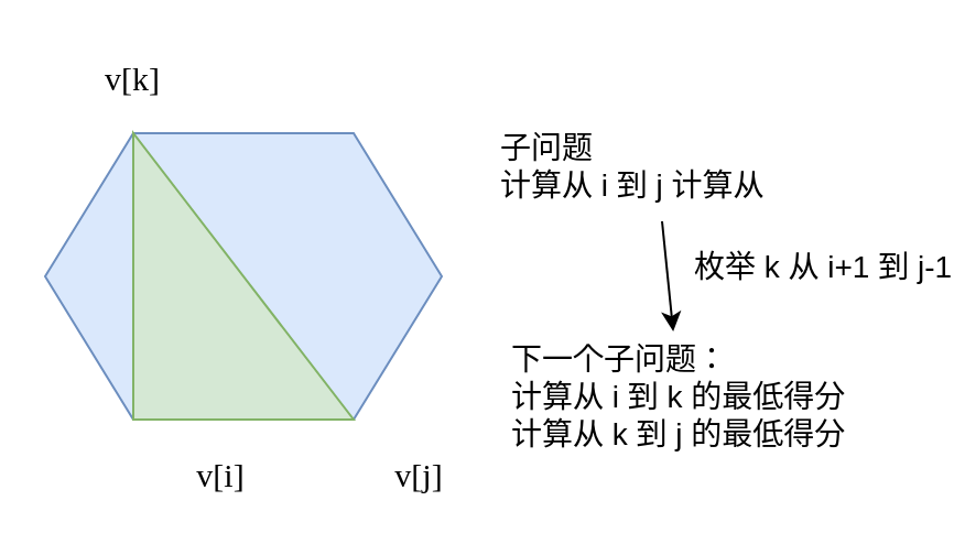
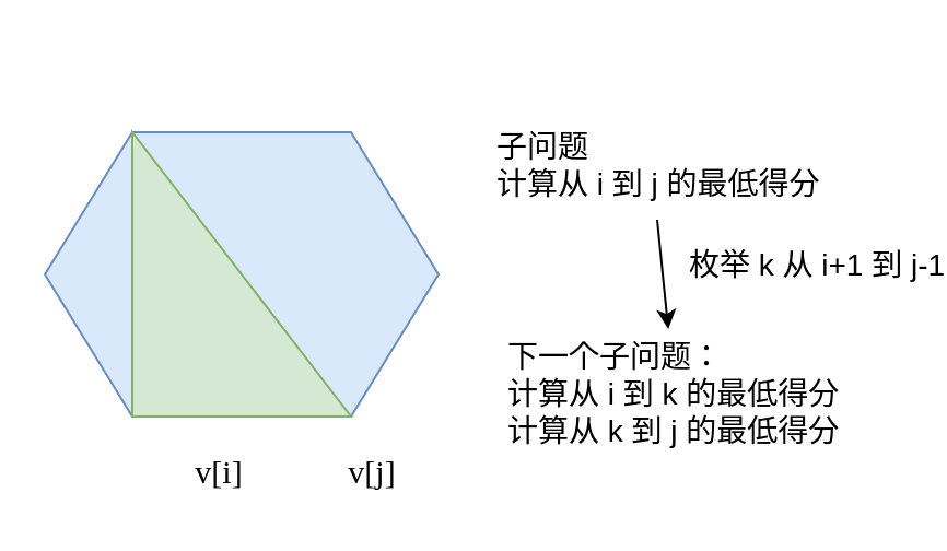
  <mxCell id="0" />
  <mxCell id="1" parent="0" />
  <mxCell id="2" value="" style="shape=hexagon;perimeter=hexagonPerimeter2;whiteSpace=wrap;html=1;fixedSize=1;size=40;fillColor=#dae8fc;strokeColor=#6c8ebf;" parent="1" vertex="1"><mxGeometry x="20" y="60" width="180" height="130" as="geometry" /></mxCell>
  <mxCell id="3" value="" style="verticalLabelPosition=bottom;verticalAlign=top;html=1;shape=mxgraph.basic.orthogonal_triangle;fillColor=#d5e8d4;strokeColor=#82b366;" parent="1" vertex="1"><mxGeometry x="60" y="60" width="100" height="130" as="geometry" /></mxCell>
- <mxCell id="4" value="v[k]" style="text;html=1;strokeColor=none;fillColor=none;align=center;verticalAlign=middle;whiteSpace=wrap;rounded=0;fontSize=15;fontFamily=Comic Sans MS;" parent="1" vertex="1"><mxGeometry x="30" y="20" width="60" height="30" as="geometry" /></mxCell>
  <mxCell id="5" value="v[i]" style="text;html=1;strokeColor=none;fillColor=none;align=center;verticalAlign=middle;whiteSpace=wrap;rounded=0;fontSize=15;fontFamily=Comic Sans MS;" parent="1" vertex="1"><mxGeometry x="70" y="200" width="60" height="30" as="geometry" /></mxCell>
- <mxCell id="6" value="v[j]" style="text;html=1;strokeColor=none;fillColor=none;align=center;verticalAlign=middle;whiteSpace=wrap;rounded=0;fontSize=15;fontFamily=Comic Sans MS;" parent="1" vertex="1"><mxGeometry x="160" y="200" width="60" height="30" as="geometry" /></mxCell>
- <mxCell id="7" value="子问题&lt;br style=&quot;font-size: 14px;&quot;&gt;计算从 i 到 j 计算从" style="text;html=1;align=left;verticalAlign=middle;resizable=0;points=[];autosize=1;strokeColor=none;fillColor=none;fontFamily=Helvetica;fontSize=14;" parent="1" vertex="1"><mxGeometry x="225" y="50" width="170" height="50" as="geometry" /></mxCell>
+ <mxCell id="6" value="v[j]" style="text;html=1;strokeColor=none;fillColor=none;align=center;verticalAlign=middle;whiteSpace=wrap;rounded=0;fontSize=15;fontFamily=Comic Sans MS;" parent="1" vertex="1"><mxGeometry x="140" y="200" width="60" height="30" as="geometry" /></mxCell>
+ <mxCell id="7" value="子问题&lt;br style=&quot;font-size: 14px;&quot;&gt;计算从 i 到 j 的最低得分" style="text;html=1;align=left;verticalAlign=middle;resizable=0;points=[];autosize=1;strokeColor=none;fillColor=none;fontFamily=Helvetica;fontSize=14;" parent="1" vertex="1"><mxGeometry x="225" y="50" width="170" height="50" as="geometry" /></mxCell>
  <mxCell id="8" value="&lt;div style=&quot;font-size: 14px;&quot;&gt;&lt;span style=&quot;background-color: initial; font-size: 14px;&quot;&gt;下一个子问题：&lt;/span&gt;&lt;/div&gt;计算从 i 到 k 的最低得分&lt;br style=&quot;font-size: 14px;&quot;&gt;计算从 k 到 j 的最低得分" style="text;html=1;align=left;verticalAlign=middle;resizable=0;points=[];autosize=1;strokeColor=none;fillColor=none;fontFamily=Helvetica;fontSize=14;" parent="1" vertex="1"><mxGeometry x="230" y="150" width="180" height="60" as="geometry" /></mxCell>
  <mxCell id="9" value="" style="endArrow=classic;html=1;rounded=0;entryX=0.417;entryY=0;entryDx=0;entryDy=0;entryPerimeter=0;" parent="1" target="8" edge="1"><mxGeometry width="50" height="50" relative="1" as="geometry"><mxPoint x="300" y="100" as="sourcePoint" /><mxPoint x="280" y="120" as="targetPoint" /></mxGeometry></mxCell>
  <mxCell id="10" value="枚举 k 从 i+1 到 j-1" style="edgeLabel;html=1;align=center;verticalAlign=middle;resizable=0;points=[];fontSize=14;" parent="9" vertex="1" connectable="0"><mxGeometry x="-0.133" y="1" relative="1" as="geometry"><mxPoint x="69" y="-1" as="offset" /></mxGeometry></mxCell>
